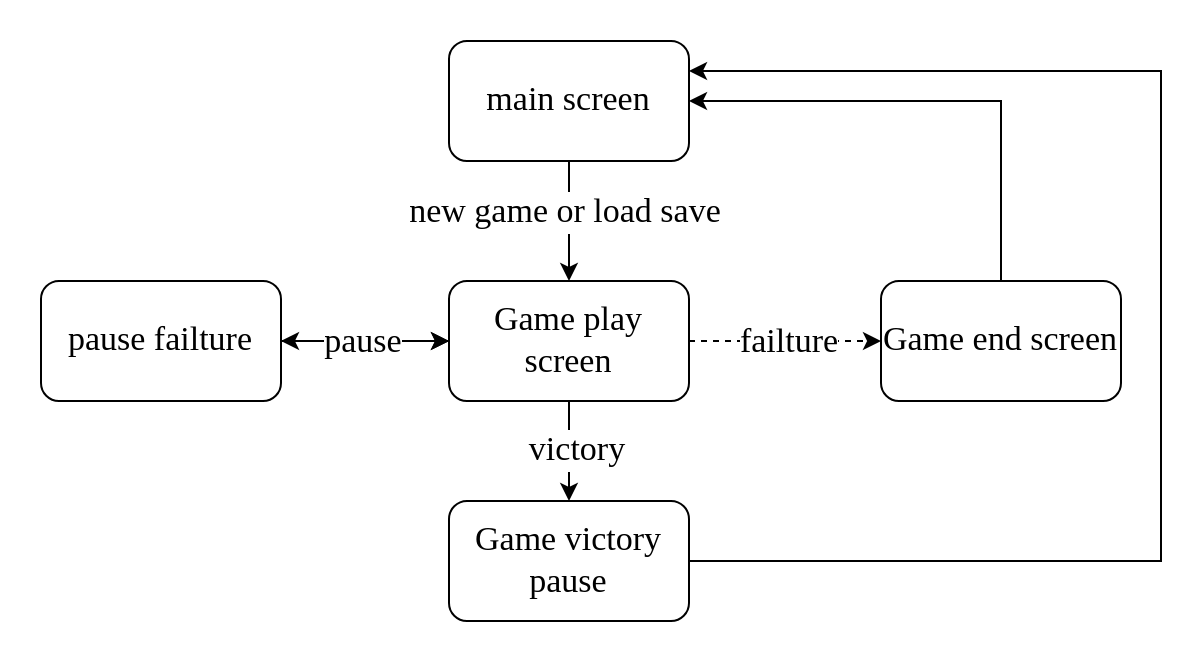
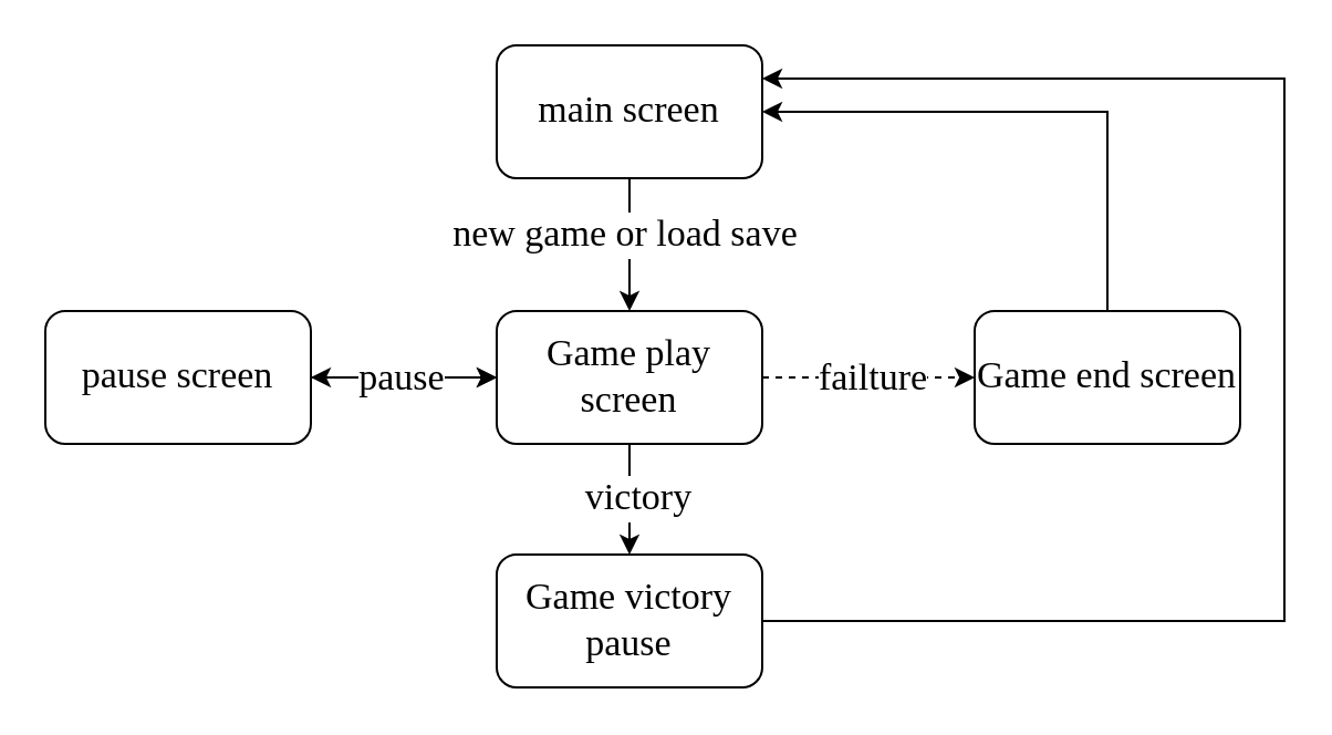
  <mxCell id="0" />
  <mxCell id="1" parent="0" />
  <mxCell id="2" style="edgeStyle=orthogonalEdgeStyle;rounded=0;orthogonalLoop=1;jettySize=auto;html=1;fontFamily=Comic Sans MS;fontSize=17;" edge="1" parent="1" source="4" target="18"><mxGeometry relative="1" as="geometry" /></mxCell>
  <mxCell id="3" value="new game or load save" style="edgeLabel;html=1;align=center;verticalAlign=middle;resizable=0;points=[];fontFamily=Comic Sans MS;fontSize=17;" vertex="1" connectable="0" parent="2"><mxGeometry x="-0.178" y="-3" relative="1" as="geometry"><mxPoint as="offset" /></mxGeometry></mxCell>
  <mxCell id="4" value="main screen" style="rounded=1;whiteSpace=wrap;html=1;fontFamily=Comic Sans MS;fontSize=17;" vertex="1" parent="1"><mxGeometry x="224" y="20" width="120" height="60" as="geometry" /></mxCell>
  <mxCell id="5" style="edgeStyle=orthogonalEdgeStyle;rounded=0;orthogonalLoop=1;jettySize=auto;html=1;fontFamily=Comic Sans MS;fontSize=17;" edge="1" parent="1" source="7" target="18"><mxGeometry relative="1" as="geometry" /></mxCell>
  <mxCell id="6" value="" style="edgeStyle=orthogonalEdgeStyle;rounded=0;orthogonalLoop=1;jettySize=auto;html=1;" edge="1" parent="1" source="7" target="18"><mxGeometry relative="1" as="geometry" /></mxCell>
- <mxCell id="7" value="pause failture" style="rounded=1;whiteSpace=wrap;html=1;fontFamily=Comic Sans MS;fontSize=17;" vertex="1" parent="1"><mxGeometry x="20" y="140" width="120" height="60" as="geometry" /></mxCell>
+ <mxCell id="7" value="pause screen" style="rounded=1;whiteSpace=wrap;html=1;fontFamily=Comic Sans MS;fontSize=17;" vertex="1" parent="1"><mxGeometry x="20" y="140" width="120" height="60" as="geometry" /></mxCell>
  <mxCell id="8" style="edgeStyle=orthogonalEdgeStyle;rounded=0;orthogonalLoop=1;jettySize=auto;html=1;entryX=1;entryY=0.5;entryDx=0;entryDy=0;fontFamily=Comic Sans MS;fontSize=17;" edge="1" parent="1" source="9" target="4"><mxGeometry relative="1" as="geometry"><Array as="points"><mxPoint x="500" y="50" /></Array></mxGeometry></mxCell>
  <mxCell id="9" value="Game end screen" style="rounded=1;whiteSpace=wrap;html=1;fontFamily=Comic Sans MS;fontSize=17;" vertex="1" parent="1"><mxGeometry x="440" y="140" width="120" height="60" as="geometry" /></mxCell>
  <mxCell id="10" style="edgeStyle=orthogonalEdgeStyle;rounded=0;orthogonalLoop=1;jettySize=auto;html=1;entryX=1;entryY=0.25;entryDx=0;entryDy=0;" edge="1" parent="1" source="11" target="4"><mxGeometry relative="1" as="geometry"><Array as="points"><mxPoint x="580" y="280" /><mxPoint x="580" y="35" /></Array></mxGeometry></mxCell>
  <mxCell id="11" value="Game victory pause" style="rounded=1;whiteSpace=wrap;html=1;fontFamily=Comic Sans MS;fontSize=17;" vertex="1" parent="1"><mxGeometry x="224" y="250" width="120" height="60" as="geometry" /></mxCell>
  <mxCell id="12" style="edgeStyle=orthogonalEdgeStyle;rounded=0;orthogonalLoop=1;jettySize=auto;html=1;fontFamily=Comic Sans MS;fontSize=17;dashed=1;" edge="1" parent="1" source="18" target="9"><mxGeometry relative="1" as="geometry" /></mxCell>
  <mxCell id="13" value="failture" style="edgeLabel;html=1;align=center;verticalAlign=middle;resizable=0;points=[];fontFamily=Comic Sans MS;fontSize=17;" vertex="1" connectable="0" parent="12"><mxGeometry x="0.014" y="-4" relative="1" as="geometry"><mxPoint y="-4" as="offset" /></mxGeometry></mxCell>
  <mxCell id="14" style="edgeStyle=orthogonalEdgeStyle;rounded=0;orthogonalLoop=1;jettySize=auto;html=1;fontFamily=Comic Sans MS;fontSize=17;" edge="1" parent="1" source="18" target="11"><mxGeometry relative="1" as="geometry" /></mxCell>
  <mxCell id="15" value="victory" style="edgeLabel;html=1;align=center;verticalAlign=middle;resizable=0;points=[];fontFamily=Comic Sans MS;fontSize=17;" vertex="1" connectable="0" parent="14"><mxGeometry x="-0.053" y="3" relative="1" as="geometry"><mxPoint as="offset" /></mxGeometry></mxCell>
  <mxCell id="16" style="edgeStyle=orthogonalEdgeStyle;rounded=0;orthogonalLoop=1;jettySize=auto;html=1;curved=0;fontFamily=Comic Sans MS;fontSize=17;" edge="1" parent="1" source="18" target="7"><mxGeometry relative="1" as="geometry" /></mxCell>
  <mxCell id="17" value="pause" style="edgeLabel;html=1;align=center;verticalAlign=middle;resizable=0;points=[];fontFamily=Comic Sans MS;fontSize=17;" vertex="1" connectable="0" parent="16"><mxGeometry x="-0.153" y="-1" relative="1" as="geometry"><mxPoint x="-8" y="1" as="offset" /></mxGeometry></mxCell>
  <mxCell id="18" value="Game play screen" style="rounded=1;whiteSpace=wrap;html=1;fontFamily=Comic Sans MS;fontSize=17;" vertex="1" parent="1"><mxGeometry x="224" y="140" width="120" height="60" as="geometry" /></mxCell>
